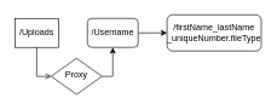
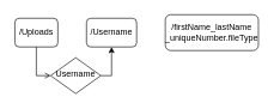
  <mxCell id="0" />
  <mxCell id="1" parent="0" />
- <mxCell id="2" value="/Uploads" style="whiteSpace=wrap;html=1;fontSize=12;glass=0;strokeWidth=1;shadow=0;rounded=0;" vertex="1" parent="1"><mxGeometry x="20" y="25" width="60" height="40" as="geometry" /></mxCell>
+ <mxCell id="2" value="/Uploads" style="rounded=1;whiteSpace=wrap;html=1;fontSize=12;glass=0;strokeWidth=1;shadow=0;" vertex="1" parent="1"><mxGeometry x="20" y="25" width="60" height="40" as="geometry" /></mxCell>
  <mxCell id="3" style="edgeStyle=orthogonalEdgeStyle;rounded=0;orthogonalLoop=1;jettySize=auto;html=1;exitX=0.5;exitY=1;exitDx=0;exitDy=0;entryX=0;entryY=0.5;entryDx=0;entryDy=0;endArrow=open;" edge="1" parent="1" source="2" target="6"><mxGeometry relative="1" as="geometry" /></mxCell>
  <mxCell id="4" value="&lt;div&gt;&lt;br&gt;&lt;/div&gt;&lt;div&gt;/firstName_lastName&lt;/div&gt;&lt;div&gt;_uniqueNumber.fileType&lt;/div&gt;&lt;div&gt;&lt;br&gt;&lt;/div&gt;" style="rounded=1;whiteSpace=wrap;html=1;fontSize=12;glass=0;strokeWidth=1;shadow=0;" vertex="1" parent="1"><mxGeometry x="230" y="20" width="130" height="50" as="geometry" /></mxCell>
  <mxCell id="5" style="edgeStyle=orthogonalEdgeStyle;rounded=0;orthogonalLoop=1;jettySize=auto;html=1;entryX=0.5;entryY=1;entryDx=0;entryDy=0;" edge="1" parent="1" source="6" target="8"><mxGeometry relative="1" as="geometry"><mxPoint x="160" y="80" as="targetPoint" /><Array as="points"><mxPoint x="155" y="105" /></Array></mxGeometry></mxCell>
- <mxCell id="6" value="Proxy" style="rhombus;whiteSpace=wrap;html=1;shadow=0;fontFamily=Helvetica;fontSize=12;align=center;strokeWidth=1;spacing=6;spacingTop=-4;" vertex="1" parent="1"><mxGeometry x="70" y="80" width="70" height="50" as="geometry" /></mxCell>
- <mxCell id="7" style="edgeStyle=orthogonalEdgeStyle;rounded=0;orthogonalLoop=1;jettySize=auto;html=1;exitX=1;exitY=0.5;exitDx=0;exitDy=0;entryX=0;entryY=0.5;entryDx=0;entryDy=0;" edge="1" parent="1" source="8" target="4"><mxGeometry relative="1" as="geometry" /></mxCell>
+ <mxCell id="6" value="Username" style="rhombus;whiteSpace=wrap;html=1;shadow=0;fontFamily=Helvetica;fontSize=12;align=center;strokeWidth=1;spacing=6;spacingTop=-4;" vertex="1" parent="1"><mxGeometry x="70" y="80" width="70" height="50" as="geometry" /></mxCell>
  <mxCell id="8" value="/Username" style="rounded=1;whiteSpace=wrap;html=1;fontSize=12;glass=0;strokeWidth=1;shadow=0;" vertex="1" parent="1"><mxGeometry x="120" y="25" width="70" height="40" as="geometry" /></mxCell>
